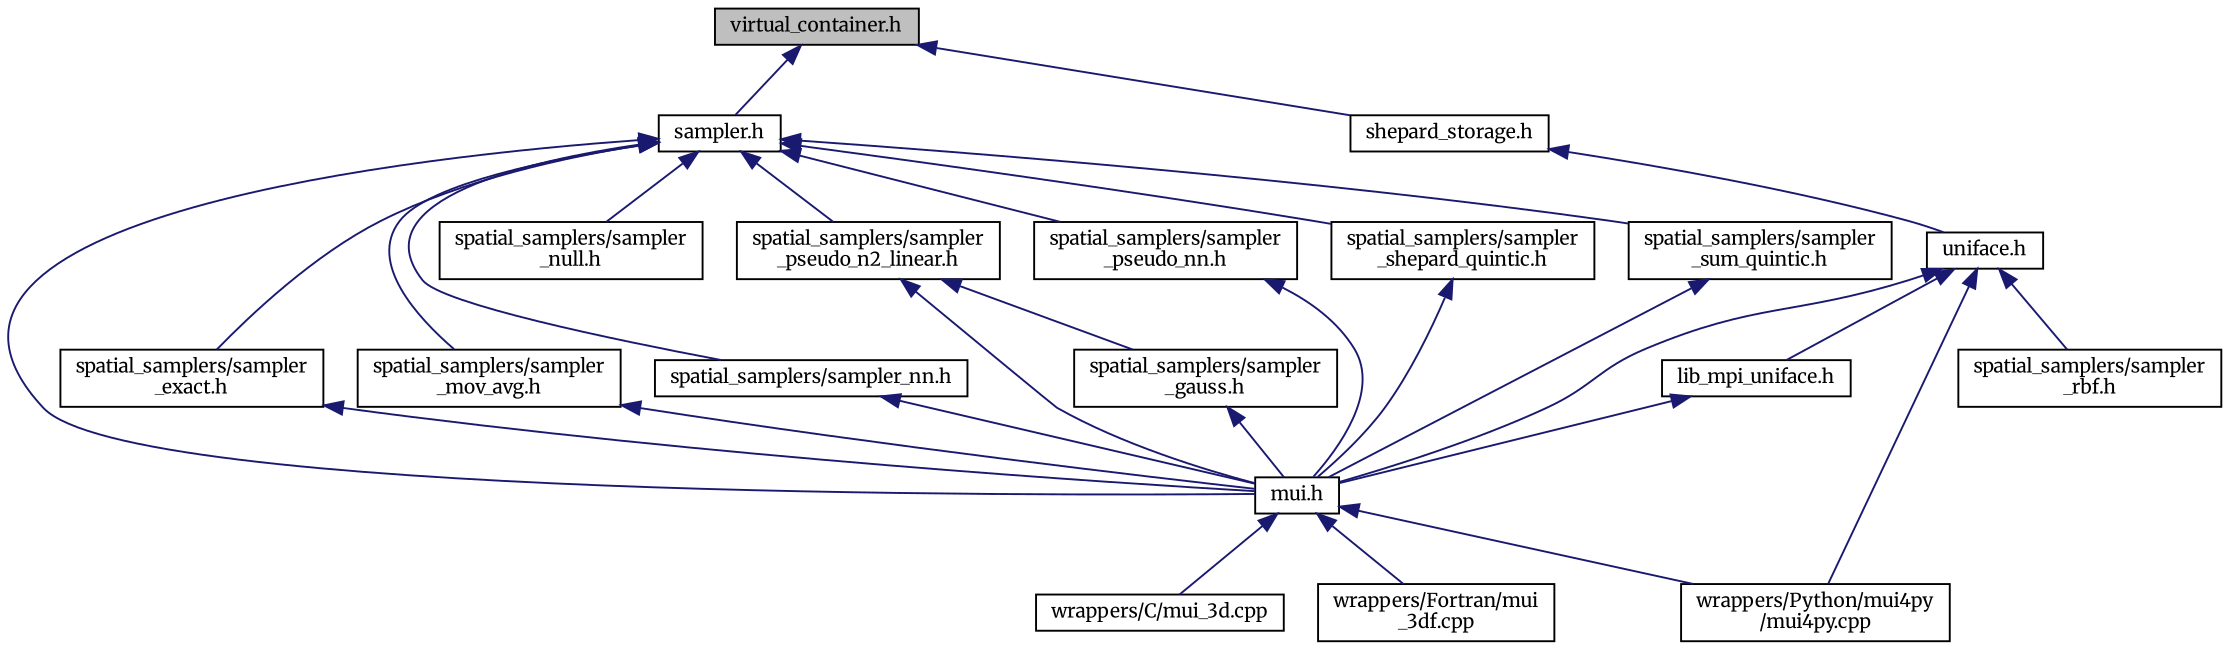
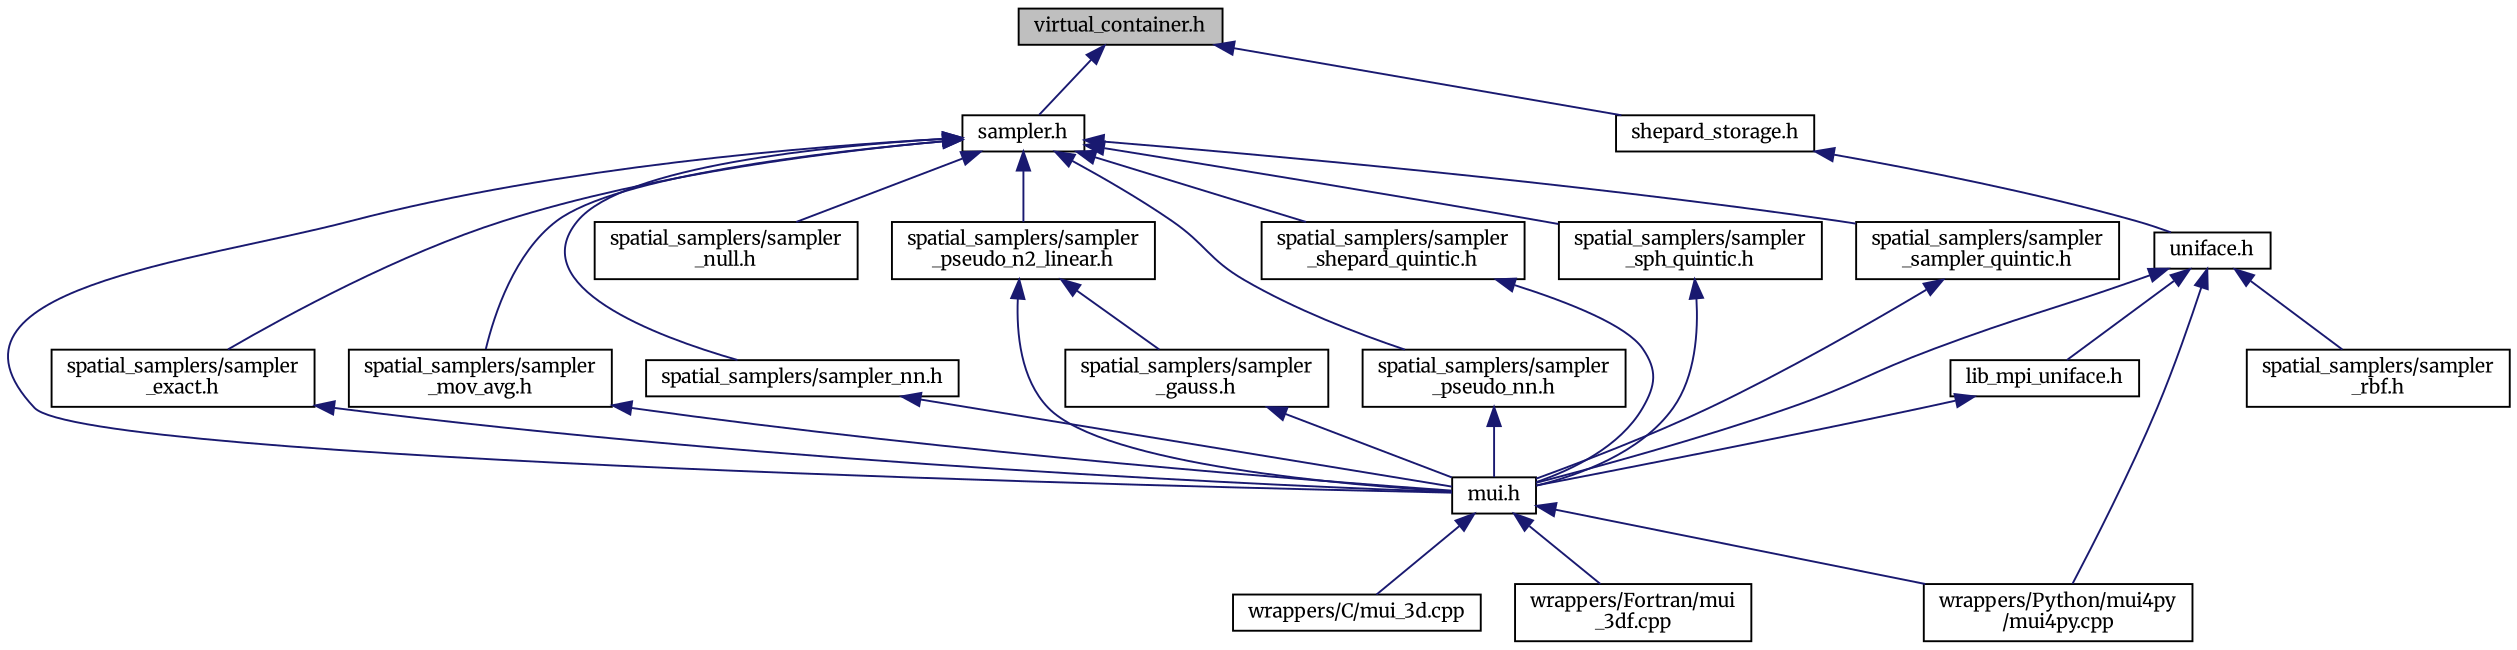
  digraph {
    fontname=Merriweather
    node [color=black fillcolor=white fontname=Merriweather fontsize=10 shape=record style=filled]
    edge [color=midnightblue dir=back fontname=Merriweather fontsize=10 labelfontname=Helvetica labelfontsize=10 style=solid]
    n1 [fillcolor=grey75 fontcolor=black height=0.2 label="virtual_container.h" width=0.4]
    n2 [height=0.2 label="sampler.h" width=0.4]
    n3 [height=0.2 label="shepard_storage.h" width=0.4]
    n4 [height=0.2 label="mui.h" width=0.4]
    n5 [height=0.2 label="spatial_samplers/sampler\l_exact.h" width=0.4]
    n6 [height=0.2 label="spatial_samplers/sampler\l_mov_avg.h" width=0.4]
    n7 [height=0.2 label="spatial_samplers/sampler_nn.h" width=0.4]
    n8 [height=0.2 label="spatial_samplers/sampler\l_null.h" width=0.4]
    n9 [height=0.2 label="spatial_samplers/sampler\l_pseudo_n2_linear.h" width=0.4]
    n10 [height=0.2 label="spatial_samplers/sampler\l_pseudo_nn.h" width=0.4]
    n11 [height=0.2 label="spatial_samplers/sampler\l_shepard_quintic.h" width=0.4]
-   n13 [height=0.2 label="spatial_samplers/sampler\l_sum_quintic.h" width=0.4]
+   n12 [height=0.2 label="spatial_samplers/sampler\l_sph_quintic.h" width=0.4]
+   n13 [height=0.2 label="spatial_samplers/sampler\l_sampler_quintic.h" width=0.4]
    n14 [height=0.2 label="uniface.h" width=0.4]
    n15 [height=0.2 label="wrappers/C/mui_3d.cpp" width=0.4]
    n16 [height=0.2 label="wrappers/Fortran/mui\l_3df.cpp" width=0.4]
    n17 [height=0.2 label="wrappers/Python/mui4py\l/mui4py.cpp" width=0.4]
    n18 [height=0.2 label="spatial_samplers/sampler\l_gauss.h" width=0.4]
    n19 [height=0.2 label="lib_mpi_uniface.h" width=0.4]
    n20 [height=0.2 label="spatial_samplers/sampler\l_rbf.h" width=0.4]
    n1 -> n2
    n1 -> n3
    n2 -> n4
    n2 -> n5
    n2 -> n6
    n2 -> n7
    n2 -> n8
    n2 -> n9
    n2 -> n10
    n2 -> n11
+   n2 -> n12
    n2 -> n13
    n3 -> n14
    n4 -> n15
    n4 -> n16
    n4 -> n17
    n5 -> n4
    n6 -> n4
    n7 -> n4
    n9 -> n4
    n9 -> n18
    n10 -> n4
    n11 -> n4
+   n12 -> n4
    n13 -> n4
    n14 -> n4
    n14 -> n17
    n14 -> n19
    n14 -> n20
    n18 -> n4
    n19 -> n4
  }
